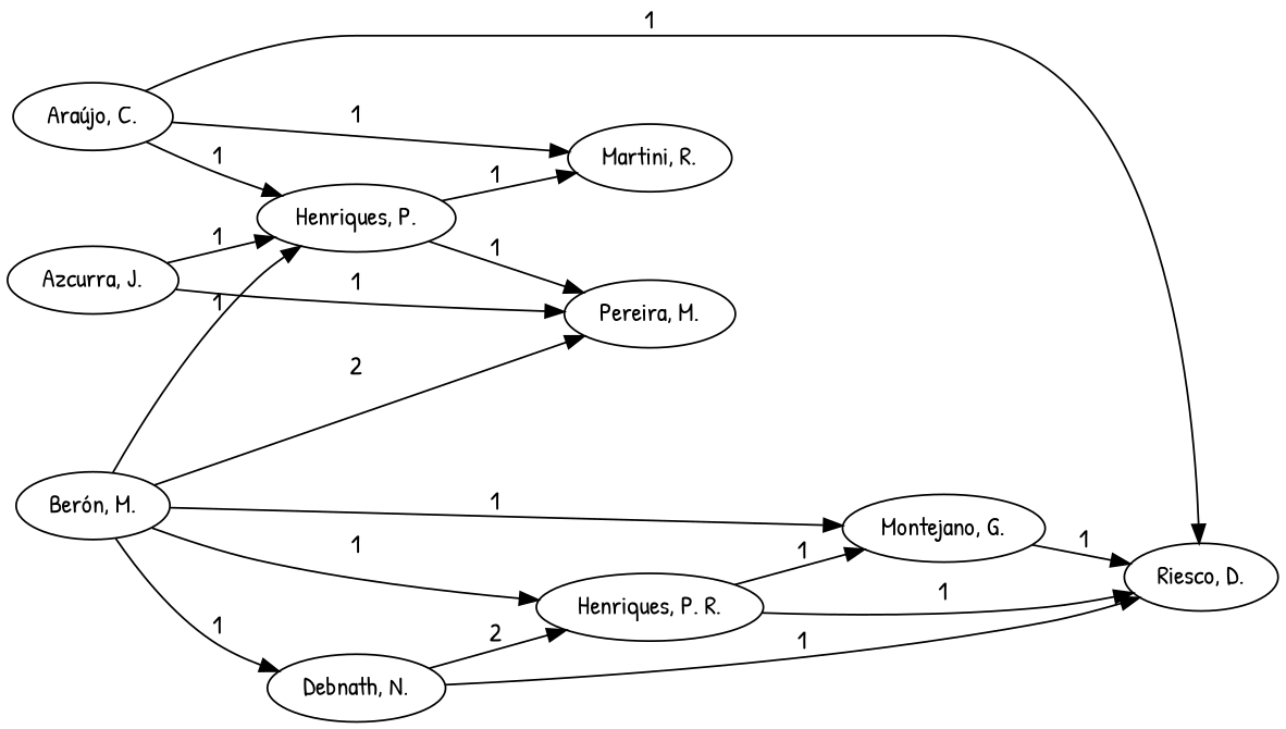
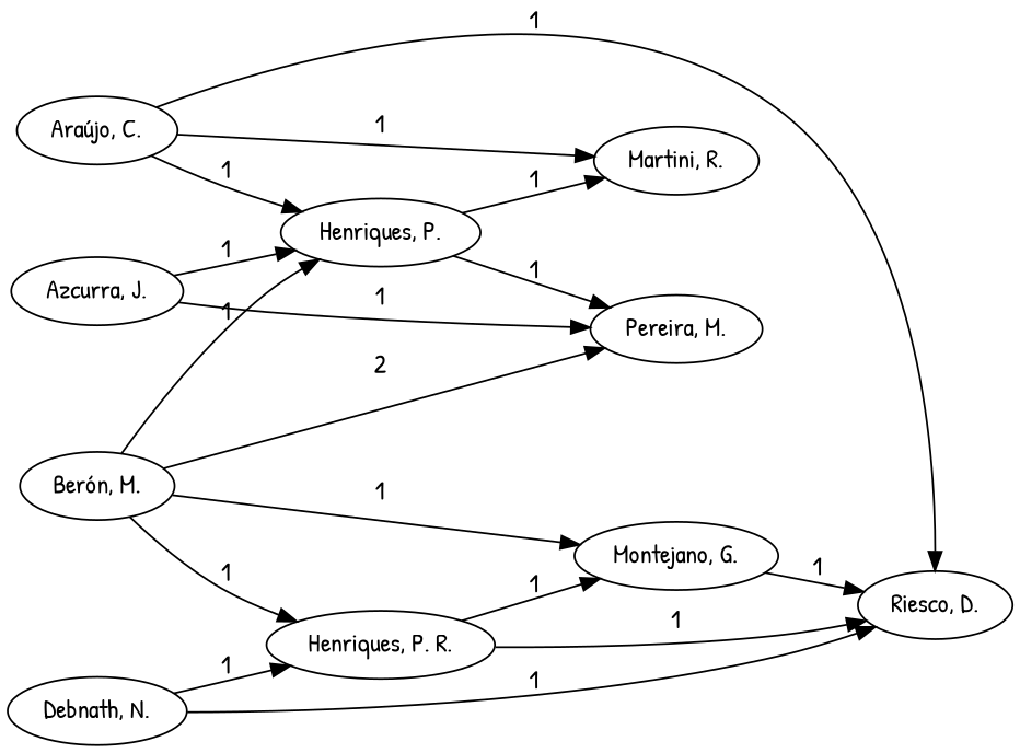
  digraph {
    fontname="Patrick Hand"
    rankdir=LR
    node [fontname="Patrick Hand"]
    edge [fontname="Patrick Hand"]
    "Araújo, C."
    "Martini, R."
    "Henriques, P."
    "Riesco, D."
    "Pereira, M."
    "Azcurra, J."
    "Berón, M."
    "Montejano, G."
    "Henriques, P. R."
    "Debnath, N."
    "Araújo, C." -> "Martini, R." [label=1]
    "Araújo, C." -> "Henriques, P." [label=1]
    "Araújo, C." -> "Riesco, D." [label=1]
    "Henriques, P." -> "Martini, R." [label=1]
    "Henriques, P." -> "Pereira, M." [label=1]
    "Azcurra, J." -> "Henriques, P." [label=1]
    "Azcurra, J." -> "Pereira, M." [label=1]
    "Berón, M." -> "Henriques, P." [label=1]
    "Berón, M." -> "Pereira, M." [label=2]
    "Berón, M." -> "Montejano, G." [label=1]
    "Berón, M." -> "Henriques, P. R." [label=1]
-   "Berón, M." -> "Debnath, N." [label=1]
    "Montejano, G." -> "Riesco, D." [label=1]
    "Henriques, P. R." -> "Riesco, D." [label=1]
    "Henriques, P. R." -> "Montejano, G." [label=1]
    "Debnath, N." -> "Riesco, D." [label=1]
-   "Debnath, N." -> "Henriques, P. R." [label=2]
+   "Debnath, N." -> "Henriques, P. R." [label=1]
  }
